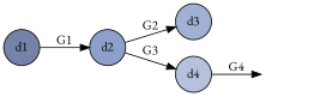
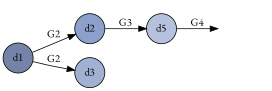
  digraph {
    fontname="EB Garamond"
    rankdir=LR
    node [fontname="EB Garamond" shape=circle style=filled]
    edge [fontname="EB Garamond"]
    d1 [fillcolor="#7483A7"]
    d2 [fillcolor="#8DA0CB"]
    d3 [fillcolor="#A1B1D4"]
-   d4 [fillcolor="#B6C2DD"]
+   d4 [fillcolor="#B6C2DD" label=d5]
    dinv1 [style=invis width=0]
-   d1 -> d2 [label=G1]
-   d2 -> d3 [label=G2]
+   d1 -> d2 [label=G2]
+   d1 -> d3 [label=G2]
    d2 -> d4 [label=G3]
    d4 -> dinv1 [label=G4]
  }
